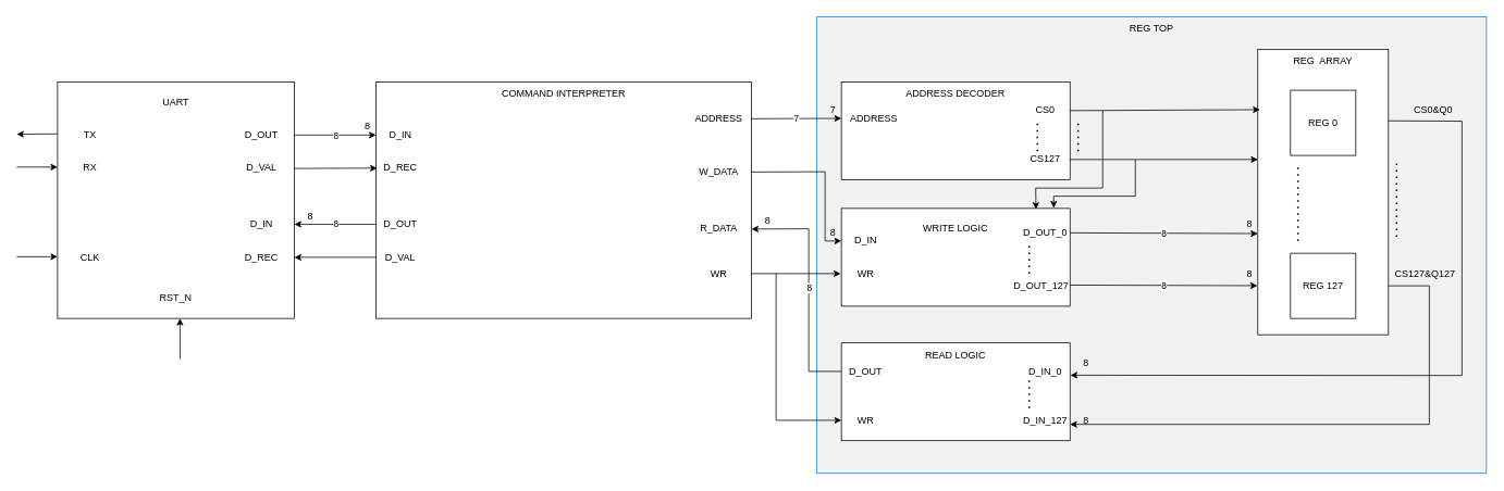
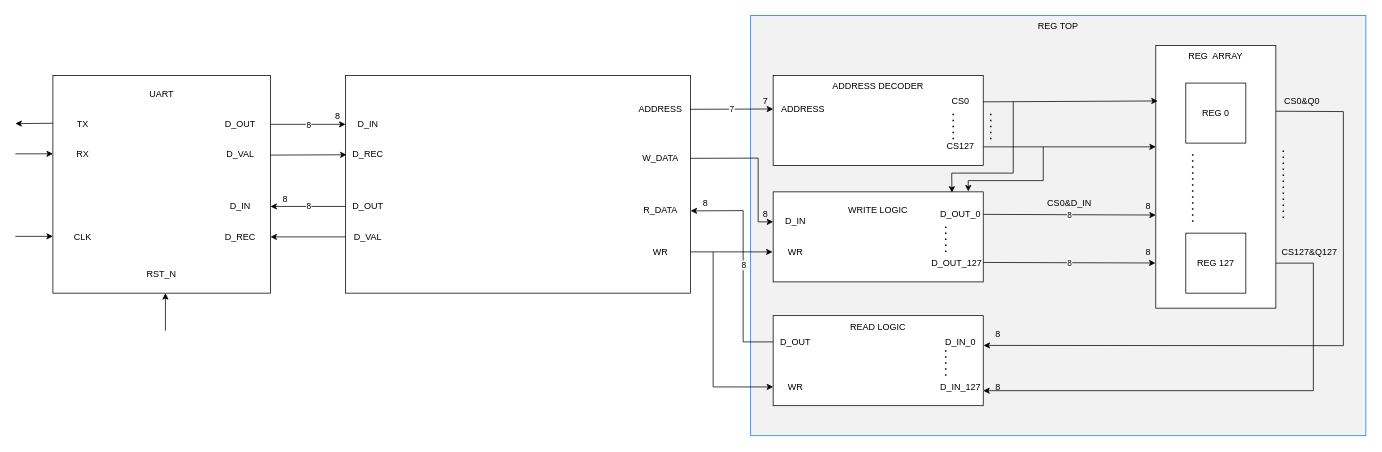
  <mxCell id="0" />
  <mxCell id="1" parent="0" />
  <mxCell id="2" value="" style="rounded=0;whiteSpace=wrap;html=1;strokeColor=#007FFF;fillColor=#F2F2F2;" vertex="1" parent="1"><mxGeometry x="1000" y="20" width="820" height="560" as="geometry" /></mxCell>
  <mxCell id="3" value="" style="whiteSpace=wrap;html=1;aspect=fixed;" parent="1" vertex="1"><mxGeometry x="70" y="100" width="290" height="290" as="geometry" /></mxCell>
  <mxCell id="4" value="UART" style="text;html=1;strokeColor=none;fillColor=none;align=center;verticalAlign=middle;whiteSpace=wrap;rounded=0;" parent="1" vertex="1"><mxGeometry x="185" y="110" width="60" height="30" as="geometry" /></mxCell>
  <mxCell id="5" value="TX" style="text;html=1;strokeColor=none;fillColor=none;align=center;verticalAlign=middle;whiteSpace=wrap;rounded=0;" parent="1" vertex="1"><mxGeometry x="80" y="150" width="60" height="30" as="geometry" /></mxCell>
  <mxCell id="6" value="RX" style="text;html=1;strokeColor=none;fillColor=none;align=center;verticalAlign=middle;whiteSpace=wrap;rounded=0;" parent="1" vertex="1"><mxGeometry x="80" y="190" width="60" height="30" as="geometry" /></mxCell>
  <mxCell id="7" value="CLK" style="text;html=1;strokeColor=none;fillColor=none;align=center;verticalAlign=middle;whiteSpace=wrap;rounded=0;" parent="1" vertex="1"><mxGeometry x="80" y="300" width="60" height="30" as="geometry" /></mxCell>
  <mxCell id="8" value="RST_N" style="text;html=1;strokeColor=none;fillColor=none;align=center;verticalAlign=middle;whiteSpace=wrap;rounded=0;" parent="1" vertex="1"><mxGeometry x="185" y="350" width="60" height="30" as="geometry" /></mxCell>
  <mxCell id="9" value="D_OUT" style="text;html=1;strokeColor=none;fillColor=none;align=center;verticalAlign=middle;whiteSpace=wrap;rounded=0;" parent="1" vertex="1"><mxGeometry x="290" y="150" width="60" height="30" as="geometry" /></mxCell>
  <mxCell id="10" value="D_VAL" style="text;html=1;strokeColor=none;fillColor=none;align=center;verticalAlign=middle;whiteSpace=wrap;rounded=0;" parent="1" vertex="1"><mxGeometry x="290" y="190" width="60" height="30" as="geometry" /></mxCell>
  <mxCell id="11" value="D_IN" style="text;html=1;strokeColor=none;fillColor=none;align=center;verticalAlign=middle;whiteSpace=wrap;rounded=0;" parent="1" vertex="1"><mxGeometry x="290" y="260" width="60" height="30" as="geometry" /></mxCell>
  <mxCell id="12" value="D_REC" style="text;html=1;strokeColor=none;fillColor=none;align=center;verticalAlign=middle;whiteSpace=wrap;rounded=0;" parent="1" vertex="1"><mxGeometry x="290" y="300" width="60" height="30" as="geometry" /></mxCell>
  <mxCell id="13" value="" style="rounded=0;whiteSpace=wrap;html=1;" parent="1" vertex="1"><mxGeometry x="460" y="100" width="460" height="290" as="geometry" /></mxCell>
- <mxCell id="14" value="COMMAND INTERPRETER" style="text;html=1;strokeColor=none;fillColor=none;align=center;verticalAlign=middle;whiteSpace=wrap;rounded=0;" parent="1" vertex="1"><mxGeometry x="595" y="100" width="190" height="30" as="geometry" /></mxCell>
  <mxCell id="15" value="D_IN" style="text;html=1;strokeColor=none;fillColor=none;align=center;verticalAlign=middle;whiteSpace=wrap;rounded=0;" parent="1" vertex="1"><mxGeometry x="460" y="150" width="60" height="30" as="geometry" /></mxCell>
  <mxCell id="16" value="D_REC" style="text;html=1;strokeColor=none;fillColor=none;align=center;verticalAlign=middle;whiteSpace=wrap;rounded=0;" parent="1" vertex="1"><mxGeometry x="460" y="190" width="60" height="30" as="geometry" /></mxCell>
  <mxCell id="17" value="ADDRESS" style="text;html=1;strokeColor=none;fillColor=none;align=center;verticalAlign=middle;whiteSpace=wrap;rounded=0;" parent="1" vertex="1"><mxGeometry x="850" y="130" width="60" height="30" as="geometry" /></mxCell>
  <mxCell id="18" value="WR" style="text;html=1;strokeColor=none;fillColor=none;align=center;verticalAlign=middle;whiteSpace=wrap;rounded=0;" parent="1" vertex="1"><mxGeometry x="850" y="320" width="60" height="30" as="geometry" /></mxCell>
  <mxCell id="19" value="R_DATA" style="text;html=1;strokeColor=none;fillColor=none;align=center;verticalAlign=middle;whiteSpace=wrap;rounded=0;" parent="1" vertex="1"><mxGeometry x="850" y="265" width="60" height="30" as="geometry" /></mxCell>
  <mxCell id="20" value="W_DATA" style="text;html=1;strokeColor=none;fillColor=none;align=center;verticalAlign=middle;whiteSpace=wrap;rounded=0;" parent="1" vertex="1"><mxGeometry x="850" y="195" width="60" height="30" as="geometry" /></mxCell>
  <mxCell id="21" value="" style="rounded=0;whiteSpace=wrap;html=1;" parent="1" vertex="1"><mxGeometry x="1030" y="100" width="280" height="120" as="geometry" /></mxCell>
  <mxCell id="22" value="ADDRESS DECODER" style="text;html=1;strokeColor=none;fillColor=none;align=center;verticalAlign=middle;whiteSpace=wrap;rounded=0;" parent="1" vertex="1"><mxGeometry x="1100" y="100" width="140" height="30" as="geometry" /></mxCell>
  <mxCell id="23" value="ADDRESS" style="text;html=1;strokeColor=none;fillColor=none;align=center;verticalAlign=middle;whiteSpace=wrap;rounded=0;" parent="1" vertex="1"><mxGeometry x="1040" y="130" width="60" height="30" as="geometry" /></mxCell>
  <mxCell id="24" value="CS0" style="text;html=1;strokeColor=none;fillColor=none;align=center;verticalAlign=middle;whiteSpace=wrap;rounded=0;" parent="1" vertex="1"><mxGeometry x="1250" y="120" width="60" height="30" as="geometry" /></mxCell>
  <mxCell id="25" value="" style="rounded=0;whiteSpace=wrap;html=1;" parent="1" vertex="1"><mxGeometry x="1540" y="60" width="160" height="350" as="geometry" /></mxCell>
  <mxCell id="26" value="REG&amp;nbsp; ARRAY" style="text;html=1;strokeColor=none;fillColor=none;align=center;verticalAlign=middle;whiteSpace=wrap;rounded=0;" parent="1" vertex="1"><mxGeometry x="1580" y="60" width="80" height="30" as="geometry" /></mxCell>
  <mxCell id="27" value="" style="whiteSpace=wrap;html=1;aspect=fixed;" parent="1" vertex="1"><mxGeometry x="1580" y="110" width="80" height="80" as="geometry" /></mxCell>
  <mxCell id="28" value="REG 0" style="text;html=1;strokeColor=none;fillColor=none;align=center;verticalAlign=middle;whiteSpace=wrap;rounded=0;" parent="1" vertex="1"><mxGeometry x="1590" y="135" width="60" height="30" as="geometry" /></mxCell>
  <mxCell id="29" value="" style="endArrow=classic;html=1;rounded=0;" parent="1" edge="1"><mxGeometry width="50" height="50" relative="1" as="geometry"><mxPoint x="70" y="163.57" as="sourcePoint" /><mxPoint x="20" y="164" as="targetPoint" /></mxGeometry></mxCell>
  <mxCell id="30" value="" style="endArrow=classic;html=1;rounded=0;" parent="1" edge="1"><mxGeometry width="50" height="50" relative="1" as="geometry"><mxPoint x="20" y="204.29" as="sourcePoint" /><mxPoint x="70" y="204.29" as="targetPoint" /></mxGeometry></mxCell>
  <mxCell id="31" value="" style="endArrow=classic;html=1;rounded=0;entryX=0.003;entryY=0.364;entryDx=0;entryDy=0;entryPerimeter=0;" parent="1" edge="1" target="13"><mxGeometry width="50" height="50" relative="1" as="geometry"><mxPoint x="360" y="206" as="sourcePoint" /><mxPoint x="550" y="229.29" as="targetPoint" /></mxGeometry></mxCell>
  <mxCell id="32" value="" style="endArrow=classic;html=1;rounded=0;entryX=0.016;entryY=0.211;entryDx=0;entryDy=0;entryPerimeter=0;exitX=1;exitY=0.5;exitDx=0;exitDy=0;" parent="1" target="25" edge="1" source="24"><mxGeometry width="50" height="50" relative="1" as="geometry"><mxPoint x="1307.5" y="134.5" as="sourcePoint" /><mxPoint x="1367.5" y="135.21" as="targetPoint" /></mxGeometry></mxCell>
  <mxCell id="33" value="" style="endArrow=classic;html=1;rounded=0;entryX=0.174;entryY=0.989;entryDx=0;entryDy=0;exitX=1;exitY=0.25;exitDx=0;exitDy=0;entryPerimeter=0;" parent="1" target="67" edge="1" source="25"><mxGeometry width="50" height="50" relative="1" as="geometry"><mxPoint x="1750" y="180" as="sourcePoint" /><mxPoint x="1522.5" y="480" as="targetPoint" /><Array as="points"><mxPoint x="1790" y="148" /><mxPoint x="1790" y="460" /></Array></mxGeometry></mxCell>
  <mxCell id="34" value="" style="endArrow=classic;html=1;rounded=0;" parent="1" edge="1"><mxGeometry width="50" height="50" relative="1" as="geometry"><mxPoint x="220" y="440" as="sourcePoint" /><mxPoint x="220" y="390" as="targetPoint" /></mxGeometry></mxCell>
  <mxCell id="35" value="" style="endArrow=classic;html=1;rounded=0;" parent="1" edge="1"><mxGeometry width="50" height="50" relative="1" as="geometry"><mxPoint x="20" y="314.29" as="sourcePoint" /><mxPoint x="70" y="314.29" as="targetPoint" /></mxGeometry></mxCell>
  <mxCell id="36" value="" style="endArrow=classic;html=1;rounded=0;" parent="1" edge="1"><mxGeometry width="50" height="50" relative="1" as="geometry"><mxPoint x="460" y="315" as="sourcePoint" /><mxPoint x="360" y="315" as="targetPoint" /><Array as="points" /></mxGeometry></mxCell>
  <mxCell id="37" value="" style="endArrow=classic;html=1;rounded=0;shadow=0;" edge="1" parent="1"><mxGeometry relative="1" as="geometry"><mxPoint x="360" y="165" as="sourcePoint" /><mxPoint x="460" y="165" as="targetPoint" /></mxGeometry></mxCell>
  <mxCell id="38" value="8" style="edgeLabel;resizable=0;html=1;align=center;verticalAlign=middle;" connectable="0" vertex="1" parent="37"><mxGeometry relative="1" as="geometry" /></mxCell>
  <mxCell id="39" value="D_OUT" style="text;html=1;strokeColor=none;fillColor=none;align=center;verticalAlign=middle;whiteSpace=wrap;rounded=0;" parent="1" vertex="1"><mxGeometry x="460" y="260" width="60" height="30" as="geometry" /></mxCell>
  <mxCell id="40" value="D_VAL" style="text;html=1;strokeColor=none;fillColor=none;align=center;verticalAlign=middle;whiteSpace=wrap;rounded=0;" parent="1" vertex="1"><mxGeometry x="460" y="300" width="60" height="30" as="geometry" /></mxCell>
  <mxCell id="41" value="" style="endArrow=none;dashed=1;html=1;dashPattern=1 3;strokeWidth=2;rounded=0;" edge="1" parent="1"><mxGeometry width="50" height="50" relative="1" as="geometry"><mxPoint x="1270" y="185" as="sourcePoint" /><mxPoint x="1270" y="145" as="targetPoint" /><Array as="points"><mxPoint x="1270" y="160" /></Array></mxGeometry></mxCell>
  <mxCell id="42" value="CS127" style="text;html=1;strokeColor=none;fillColor=none;align=center;verticalAlign=middle;whiteSpace=wrap;rounded=0;" vertex="1" parent="1"><mxGeometry x="1250" y="180" width="60" height="30" as="geometry" /></mxCell>
  <mxCell id="43" value="" style="endArrow=classic;html=1;rounded=0;entryX=0.016;entryY=0.211;entryDx=0;entryDy=0;entryPerimeter=0;" edge="1" parent="1"><mxGeometry width="50" height="50" relative="1" as="geometry"><mxPoint x="1310" y="195" as="sourcePoint" /><mxPoint x="1540" y="195" as="targetPoint" /></mxGeometry></mxCell>
  <mxCell id="44" value="" style="endArrow=none;dashed=1;html=1;dashPattern=1 3;strokeWidth=2;rounded=0;" edge="1" parent="1"><mxGeometry width="50" height="50" relative="1" as="geometry"><mxPoint x="1320" y="185" as="sourcePoint" /><mxPoint x="1320" y="145" as="targetPoint" /><Array as="points"><mxPoint x="1320" y="160" /></Array></mxGeometry></mxCell>
  <mxCell id="45" value="" style="whiteSpace=wrap;html=1;aspect=fixed;" vertex="1" parent="1"><mxGeometry x="1580" y="310" width="80" height="80" as="geometry" /></mxCell>
  <mxCell id="46" value="" style="endArrow=none;dashed=1;html=1;dashPattern=1 3;strokeWidth=2;rounded=0;" edge="1" parent="1"><mxGeometry width="50" height="50" relative="1" as="geometry"><mxPoint x="1589.2" y="295" as="sourcePoint" /><mxPoint x="1589.2" y="205" as="targetPoint" /><Array as="points"><mxPoint x="1589.2" y="220" /></Array></mxGeometry></mxCell>
  <mxCell id="47" value="REG 127" style="text;html=1;strokeColor=none;fillColor=none;align=center;verticalAlign=middle;whiteSpace=wrap;rounded=0;" vertex="1" parent="1"><mxGeometry x="1590" y="335" width="60" height="30" as="geometry" /></mxCell>
  <mxCell id="48" value="" style="endArrow=classic;html=1;rounded=0;shadow=0;entryX=0.002;entryY=0.654;entryDx=0;entryDy=0;entryPerimeter=0;" edge="1" parent="1"><mxGeometry relative="1" as="geometry"><mxPoint x="919.44" y="144.96" as="sourcePoint" /><mxPoint x="1030" y="144.55" as="targetPoint" /></mxGeometry></mxCell>
  <mxCell id="49" value="7" style="edgeLabel;resizable=0;html=1;align=center;verticalAlign=middle;" connectable="0" vertex="1" parent="48"><mxGeometry relative="1" as="geometry" /></mxCell>
  <mxCell id="50" value="" style="endArrow=classic;html=1;rounded=0;shadow=0;entryX=0.002;entryY=0.654;entryDx=0;entryDy=0;entryPerimeter=0;exitX=0;exitY=0.5;exitDx=0;exitDy=0;" edge="1" parent="1" source="69"><mxGeometry relative="1" as="geometry"><mxPoint x="980" y="280" as="sourcePoint" /><mxPoint x="920" y="280.33" as="targetPoint" /><Array as="points"><mxPoint x="990" y="455" /><mxPoint x="990" y="280" /></Array></mxGeometry></mxCell>
  <mxCell id="51" value="8" style="edgeLabel;resizable=0;html=1;align=center;verticalAlign=middle;" connectable="0" vertex="1" parent="50"><mxGeometry relative="1" as="geometry" /></mxCell>
  <mxCell id="52" value="" style="endArrow=classic;html=1;rounded=0;shadow=0;" edge="1" parent="1"><mxGeometry relative="1" as="geometry"><mxPoint x="460" y="274.44" as="sourcePoint" /><mxPoint x="360" y="274.44" as="targetPoint" /></mxGeometry></mxCell>
  <mxCell id="53" value="8" style="edgeLabel;resizable=0;html=1;align=center;verticalAlign=middle;" connectable="0" vertex="1" parent="52"><mxGeometry relative="1" as="geometry" /></mxCell>
  <mxCell id="54" value="" style="endArrow=classic;html=1;rounded=0;entryX=-0.003;entryY=0.667;entryDx=0;entryDy=0;entryPerimeter=0;" edge="1" parent="1" target="59"><mxGeometry width="50" height="50" relative="1" as="geometry"><mxPoint x="920" y="335" as="sourcePoint" /><mxPoint x="970" y="335" as="targetPoint" /></mxGeometry></mxCell>
  <mxCell id="55" value="" style="endArrow=none;html=1;rounded=0;" edge="1" parent="1"><mxGeometry width="50" height="50" relative="1" as="geometry"><mxPoint x="1700" y="350" as="sourcePoint" /><mxPoint x="1330" y="520" as="targetPoint" /><Array as="points"><mxPoint x="1750" y="350" /><mxPoint x="1750" y="520" /></Array></mxGeometry></mxCell>
  <mxCell id="56" value="" style="endArrow=none;dashed=1;html=1;dashPattern=1 3;strokeWidth=2;rounded=0;" edge="1" parent="1"><mxGeometry width="50" height="50" relative="1" as="geometry"><mxPoint x="1710" y="290" as="sourcePoint" /><mxPoint x="1710" y="200" as="targetPoint" /><Array as="points"><mxPoint x="1710" y="215" /></Array></mxGeometry></mxCell>
- <mxCell id="57" value="CS0&amp;amp;Q0" style="text;html=1;strokeColor=none;fillColor=none;align=center;verticalAlign=middle;whiteSpace=wrap;rounded=0;" vertex="1" parent="1"><mxGeometry x="1730" y="120" width="50" height="30" as="geometry" /></mxCell>
+ <mxCell id="57" value="CS0&amp;amp;Q0" style="text;html=1;strokeColor=none;fillColor=none;align=center;verticalAlign=middle;whiteSpace=wrap;rounded=0;" vertex="1" parent="1"><mxGeometry x="1710" y="120" width="50" height="30" as="geometry" /></mxCell>
  <mxCell id="58" value="CS127&amp;amp;Q127" style="text;html=1;strokeColor=none;fillColor=none;align=center;verticalAlign=middle;whiteSpace=wrap;rounded=0;" vertex="1" parent="1"><mxGeometry x="1720" y="320" width="50" height="30" as="geometry" /></mxCell>
  <mxCell id="59" value="" style="rounded=0;whiteSpace=wrap;html=1;" vertex="1" parent="1"><mxGeometry x="1030" y="255" width="280" height="120" as="geometry" /></mxCell>
  <mxCell id="60" value="" style="rounded=0;whiteSpace=wrap;html=1;" vertex="1" parent="1"><mxGeometry x="1030" y="420" width="280" height="120" as="geometry" /></mxCell>
  <mxCell id="61" value="WRITE&amp;nbsp;LOGIC" style="text;html=1;strokeColor=none;fillColor=none;align=center;verticalAlign=middle;whiteSpace=wrap;rounded=0;" vertex="1" parent="1"><mxGeometry x="1100" y="265" width="140" height="30" as="geometry" /></mxCell>
  <mxCell id="62" value="READ LOGIC" style="text;html=1;strokeColor=none;fillColor=none;align=center;verticalAlign=middle;whiteSpace=wrap;rounded=0;" vertex="1" parent="1"><mxGeometry x="1100" y="420" width="140" height="30" as="geometry" /></mxCell>
  <mxCell id="63" value="D_IN_0" style="text;html=1;strokeColor=none;fillColor=none;align=center;verticalAlign=middle;whiteSpace=wrap;rounded=0;" vertex="1" parent="1"><mxGeometry x="1250" y="440" width="60" height="30" as="geometry" /></mxCell>
  <mxCell id="64" value="D_IN_127" style="text;html=1;strokeColor=none;fillColor=none;align=center;verticalAlign=middle;whiteSpace=wrap;rounded=0;" vertex="1" parent="1"><mxGeometry x="1250" y="500" width="60" height="30" as="geometry" /></mxCell>
  <mxCell id="65" value="" style="endArrow=none;dashed=1;html=1;dashPattern=1 3;strokeWidth=2;rounded=0;" edge="1" parent="1"><mxGeometry width="50" height="50" relative="1" as="geometry"><mxPoint x="1260" y="500" as="sourcePoint" /><mxPoint x="1260" y="460" as="targetPoint" /><Array as="points"><mxPoint x="1260" y="475" /></Array></mxGeometry></mxCell>
  <mxCell id="66" value="" style="endArrow=classic;html=1;rounded=0;" edge="1" parent="1"><mxGeometry width="50" height="50" relative="1" as="geometry"><mxPoint x="1330" y="520" as="sourcePoint" /><mxPoint x="1310" y="520" as="targetPoint" /></mxGeometry></mxCell>
  <mxCell id="67" value="8" style="text;html=1;strokeColor=none;fillColor=none;align=center;verticalAlign=middle;whiteSpace=wrap;rounded=0;" vertex="1" parent="1"><mxGeometry x="1300" y="430" width="60" height="30" as="geometry" /></mxCell>
  <mxCell id="68" value="8" style="text;html=1;strokeColor=none;fillColor=none;align=center;verticalAlign=middle;whiteSpace=wrap;rounded=0;" vertex="1" parent="1"><mxGeometry x="1300" y="500" width="60" height="30" as="geometry" /></mxCell>
  <mxCell id="69" value="D_OUT" style="text;html=1;strokeColor=none;fillColor=none;align=center;verticalAlign=middle;whiteSpace=wrap;rounded=0;" vertex="1" parent="1"><mxGeometry x="1030" y="440" width="60" height="30" as="geometry" /></mxCell>
  <mxCell id="70" value="D_IN" style="text;html=1;strokeColor=none;fillColor=none;align=center;verticalAlign=middle;whiteSpace=wrap;rounded=0;" vertex="1" parent="1"><mxGeometry x="1030" y="280" width="60" height="30" as="geometry" /></mxCell>
  <mxCell id="71" value="" style="endArrow=classic;html=1;rounded=0;shadow=0;entryX=0;entryY=0.5;entryDx=0;entryDy=0;exitX=0;exitY=0.5;exitDx=0;exitDy=0;" edge="1" parent="1" target="70"><mxGeometry relative="1" as="geometry"><mxPoint x="920" y="210.33" as="sourcePoint" /><mxPoint x="1030" y="385" as="targetPoint" /><Array as="points"><mxPoint x="1010" y="210" /><mxPoint x="1010" y="295" /></Array></mxGeometry></mxCell>
  <mxCell id="72" value="8" style="text;html=1;strokeColor=none;fillColor=none;align=center;verticalAlign=middle;whiteSpace=wrap;rounded=0;" vertex="1" parent="1"><mxGeometry x="910" y="255" width="60" height="30" as="geometry" /></mxCell>
  <mxCell id="73" value="8" style="text;html=1;strokeColor=none;fillColor=none;align=center;verticalAlign=middle;whiteSpace=wrap;rounded=0;" vertex="1" parent="1"><mxGeometry x="990" y="270" width="60" height="30" as="geometry" /></mxCell>
  <mxCell id="74" value="7" style="text;html=1;strokeColor=none;fillColor=none;align=center;verticalAlign=middle;whiteSpace=wrap;rounded=0;" vertex="1" parent="1"><mxGeometry x="990" y="120" width="60" height="30" as="geometry" /></mxCell>
  <mxCell id="75" value="8" style="text;html=1;strokeColor=none;fillColor=none;align=center;verticalAlign=middle;whiteSpace=wrap;rounded=0;" vertex="1" parent="1"><mxGeometry x="350" y="250" width="60" height="30" as="geometry" /></mxCell>
  <mxCell id="76" value="8" style="text;html=1;strokeColor=none;fillColor=none;align=center;verticalAlign=middle;whiteSpace=wrap;rounded=0;" vertex="1" parent="1"><mxGeometry x="420" y="140" width="60" height="30" as="geometry" /></mxCell>
  <mxCell id="77" value="D_OUT_0" style="text;html=1;strokeColor=none;fillColor=none;align=center;verticalAlign=middle;whiteSpace=wrap;rounded=0;" vertex="1" parent="1"><mxGeometry x="1250" y="270" width="60" height="30" as="geometry" /></mxCell>
  <mxCell id="78" value="" style="endArrow=classic;html=1;rounded=0;entryX=0.851;entryY=0.008;entryDx=0;entryDy=0;entryPerimeter=0;" edge="1" parent="1" target="59"><mxGeometry width="50" height="50" relative="1" as="geometry"><mxPoint x="1350" y="135" as="sourcePoint" /><mxPoint x="1350" y="280" as="targetPoint" /><Array as="points"><mxPoint x="1350" y="230" /><mxPoint x="1268" y="230" /></Array></mxGeometry></mxCell>
  <mxCell id="79" value="" style="endArrow=classic;html=1;rounded=0;entryX=0.929;entryY=-0.005;entryDx=0;entryDy=0;entryPerimeter=0;" edge="1" parent="1" target="59"><mxGeometry width="50" height="50" relative="1" as="geometry"><mxPoint x="1390" y="195" as="sourcePoint" /><mxPoint x="1310" y="320" as="targetPoint" /><Array as="points"><mxPoint x="1390" y="240" /><mxPoint x="1290" y="240" /></Array></mxGeometry></mxCell>
  <mxCell id="80" value="" style="endArrow=classic;html=1;rounded=0;shadow=0;entryX=-0.003;entryY=0.828;entryDx=0;entryDy=0;entryPerimeter=0;" edge="1" parent="1" target="25"><mxGeometry relative="1" as="geometry"><mxPoint x="1310" y="349.09" as="sourcePoint" /><mxPoint x="1410" y="349.09" as="targetPoint" /></mxGeometry></mxCell>
  <mxCell id="81" value="8" style="edgeLabel;resizable=0;html=1;align=center;verticalAlign=middle;" connectable="0" vertex="1" parent="80"><mxGeometry relative="1" as="geometry" /></mxCell>
  <mxCell id="82" value="8" style="text;html=1;strokeColor=none;fillColor=none;align=center;verticalAlign=middle;whiteSpace=wrap;rounded=0;" vertex="1" parent="1"><mxGeometry x="1500" y="320" width="60" height="30" as="geometry" /></mxCell>
  <mxCell id="83" value="" style="endArrow=none;dashed=1;html=1;dashPattern=1 3;strokeWidth=2;rounded=0;" edge="1" parent="1"><mxGeometry width="50" height="50" relative="1" as="geometry"><mxPoint x="1260" y="335" as="sourcePoint" /><mxPoint x="1260" y="295" as="targetPoint" /><Array as="points"><mxPoint x="1260" y="310" /></Array></mxGeometry></mxCell>
  <mxCell id="84" value="D_OUT_127" style="text;html=1;strokeColor=none;fillColor=none;align=center;verticalAlign=middle;whiteSpace=wrap;rounded=0;" vertex="1" parent="1"><mxGeometry x="1240" y="335" width="70" height="30" as="geometry" /></mxCell>
  <mxCell id="85" value="" style="endArrow=classic;html=1;rounded=0;shadow=0;entryX=-0.003;entryY=0.828;entryDx=0;entryDy=0;entryPerimeter=0;" edge="1" parent="1"><mxGeometry relative="1" as="geometry"><mxPoint x="1310" y="285" as="sourcePoint" /><mxPoint x="1540" y="285.91" as="targetPoint" /></mxGeometry></mxCell>
  <mxCell id="86" value="8" style="edgeLabel;resizable=0;html=1;align=center;verticalAlign=middle;" connectable="0" vertex="1" parent="85"><mxGeometry relative="1" as="geometry" /></mxCell>
  <mxCell id="87" value="8" style="text;html=1;strokeColor=none;fillColor=none;align=center;verticalAlign=middle;whiteSpace=wrap;rounded=0;" vertex="1" parent="1"><mxGeometry x="1500" y="260" width="60" height="30" as="geometry" /></mxCell>
+ <mxCell id="88" value="CS0&amp;amp;D_IN" style="text;html=1;strokeColor=none;fillColor=none;align=center;verticalAlign=middle;whiteSpace=wrap;rounded=0;" vertex="1" parent="1"><mxGeometry x="1400" y="255" width="50" height="30" as="geometry" /></mxCell>
  <mxCell id="89" value="WR" style="text;html=1;strokeColor=none;fillColor=none;align=center;verticalAlign=middle;whiteSpace=wrap;rounded=0;" vertex="1" parent="1"><mxGeometry x="1030" y="320" width="60" height="30" as="geometry" /></mxCell>
  <mxCell id="90" value="WR" style="text;html=1;strokeColor=none;fillColor=none;align=center;verticalAlign=middle;whiteSpace=wrap;rounded=0;" vertex="1" parent="1"><mxGeometry x="1030" y="500" width="60" height="30" as="geometry" /></mxCell>
  <mxCell id="91" value="" style="endArrow=classic;html=1;rounded=0;entryX=0;entryY=0.5;entryDx=0;entryDy=0;" edge="1" parent="1" target="90"><mxGeometry width="50" height="50" relative="1" as="geometry"><mxPoint x="950" y="335" as="sourcePoint" /><mxPoint x="1000" y="285" as="targetPoint" /><Array as="points"><mxPoint x="950" y="515" /></Array></mxGeometry></mxCell>
  <mxCell id="92" value="REG TOP" style="text;html=1;strokeColor=none;fillColor=none;align=center;verticalAlign=middle;whiteSpace=wrap;rounded=0;" vertex="1" parent="1"><mxGeometry x="1380" y="20" width="60" height="30" as="geometry" /></mxCell>
